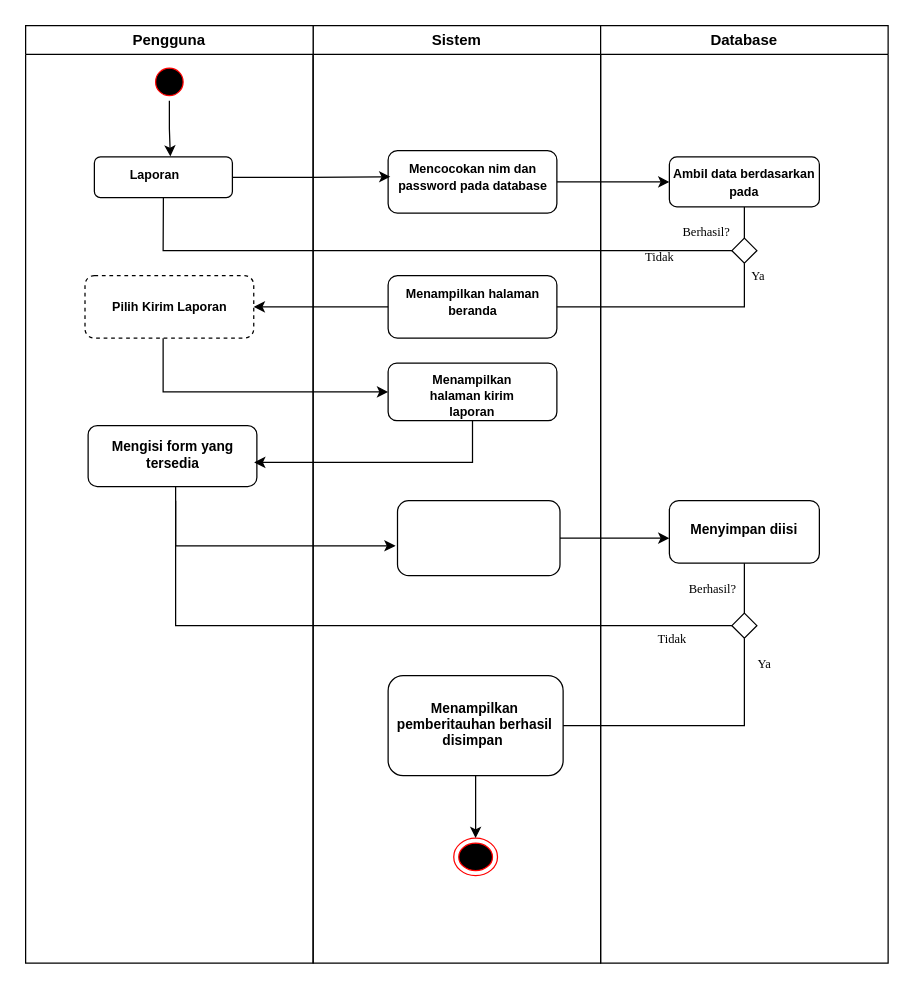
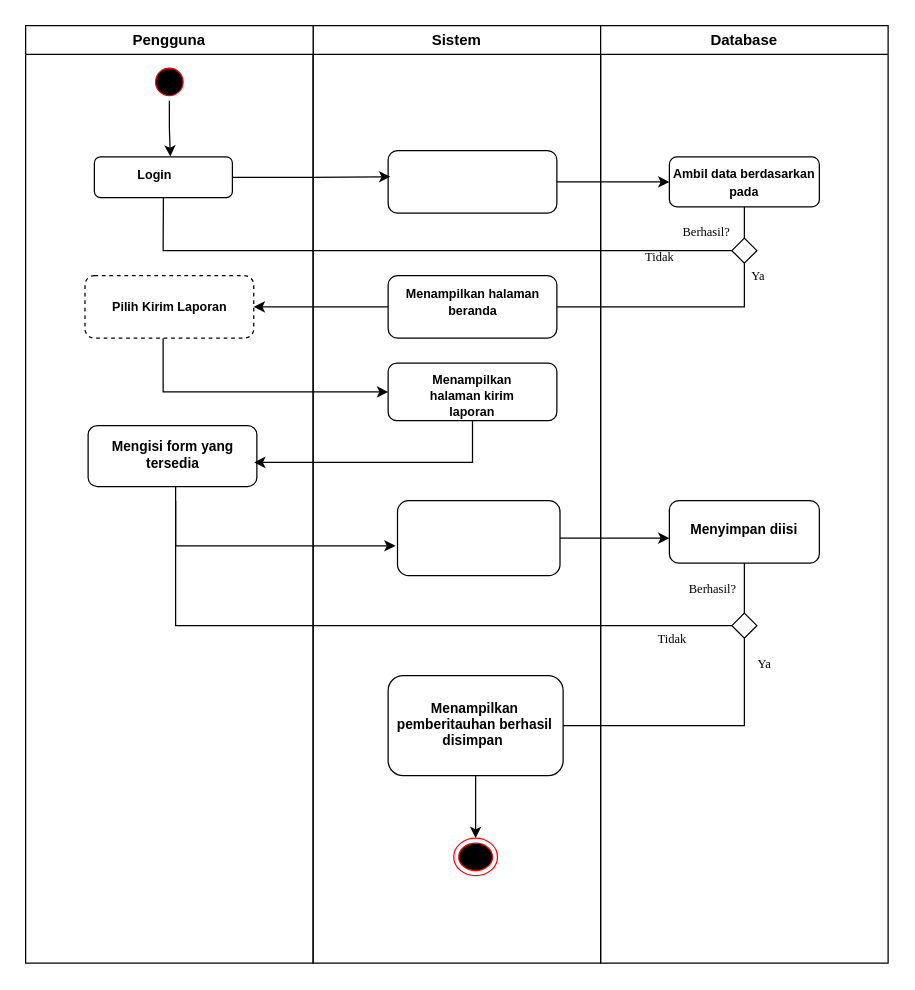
  <mxCell id="0" />
  <mxCell id="1" parent="0" />
  <mxCell id="2" value="Sistem" style="swimlane;whiteSpace=wrap;html=1;" vertex="1" parent="1"><mxGeometry x="250" y="20" width="230" height="750" as="geometry" /></mxCell>
  <mxCell id="3" value="" style="group" connectable="0" vertex="1" parent="2"><mxGeometry x="60" y="270" width="135" height="46" as="geometry" /></mxCell>
  <mxCell id="4" value="" style="rounded=1;whiteSpace=wrap;html=1;" vertex="1" parent="3"><mxGeometry width="135" height="46" as="geometry" /></mxCell>
  <mxCell id="5" value="&lt;font style=&quot;font-size: 10px;&quot;&gt;Menampilkan halaman kirim laporan&lt;/font&gt;" style="text;whiteSpace=wrap;html=1;fontStyle=1;align=center;fontSize=11;" vertex="1" parent="3"><mxGeometry x="16.25" width="102.5" height="40" as="geometry" /></mxCell>
  <mxCell id="6" value="" style="group" connectable="0" vertex="1" parent="2"><mxGeometry x="60" y="100" width="135" height="50" as="geometry" /></mxCell>
  <mxCell id="7" value="" style="rounded=1;whiteSpace=wrap;html=1;" vertex="1" parent="6"><mxGeometry width="135" height="50" as="geometry" /></mxCell>
- <mxCell id="8" value="&lt;font style=&quot;font-size: 10px;&quot;&gt;Mencocokan nim dan password pada database&lt;/font&gt;" style="text;whiteSpace=wrap;html=1;fontStyle=1;align=center;" vertex="1" parent="6"><mxGeometry x="6.55" width="121.9" height="50" as="geometry" /></mxCell>
  <mxCell id="9" value="" style="group" connectable="0" vertex="1" parent="2"><mxGeometry x="60" y="200" width="135" height="50" as="geometry" /></mxCell>
  <mxCell id="10" value="" style="rounded=1;whiteSpace=wrap;html=1;" vertex="1" parent="9"><mxGeometry width="135" height="50" as="geometry" /></mxCell>
  <mxCell id="11" value="&lt;span style=&quot;font-size: 10px;&quot;&gt;Menampilkan halaman beranda&lt;/span&gt;" style="text;whiteSpace=wrap;html=1;fontStyle=1;align=center;" vertex="1" parent="9"><mxGeometry x="6.55" width="121.9" height="50" as="geometry" /></mxCell>
  <mxCell id="12" value="" style="group" connectable="0" vertex="1" parent="2"><mxGeometry x="67.5" y="380" width="130" height="60" as="geometry" /></mxCell>
  <mxCell id="13" value="" style="rounded=1;whiteSpace=wrap;html=1;" vertex="1" parent="12"><mxGeometry width="130" height="60" as="geometry" /></mxCell>
  <mxCell id="14" value="Pengguna" style="swimlane;whiteSpace=wrap;html=1;" vertex="1" parent="2"><mxGeometry x="-230" width="230" height="750" as="geometry" /></mxCell>
  <mxCell id="15" value="" style="ellipse;html=1;shape=startState;fillColor=#000000;strokeColor=#ff0000;" vertex="1" parent="14"><mxGeometry x="100" y="30" width="30" height="30" as="geometry" /></mxCell>
  <mxCell id="16" value="" style="group" connectable="0" vertex="1" parent="14"><mxGeometry x="55" y="100" width="120" height="40" as="geometry" /></mxCell>
  <mxCell id="17" value="" style="rounded=1;whiteSpace=wrap;html=1;" vertex="1" parent="16"><mxGeometry y="5" width="110.42" height="32.5" as="geometry" /></mxCell>
- <mxCell id="18" value="&lt;font style=&quot;font-size: 10px;&quot;&gt;Laporan&lt;/font&gt;" style="text;whiteSpace=wrap;html=1;fontStyle=1;align=center;" vertex="1" parent="16"><mxGeometry x="7.19" y="5" width="82.81" height="15" as="geometry" /></mxCell>
+ <mxCell id="18" value="&lt;font style=&quot;font-size: 10px;&quot;&gt;Login&lt;/font&gt;" style="text;whiteSpace=wrap;html=1;fontStyle=1;align=center;" vertex="1" parent="16"><mxGeometry x="7.19" y="5" width="82.81" height="15" as="geometry" /></mxCell>
  <mxCell id="19" value="" style="group" connectable="0" vertex="1" parent="14"><mxGeometry x="55" y="340" width="120" height="60" as="geometry" /></mxCell>
  <mxCell id="20" value="&lt;b&gt;&lt;font style=&quot;font-size: 10px;&quot;&gt;Pilih Kirim Laporan&lt;/font&gt;&lt;/b&gt;" style="rounded=1;whiteSpace=wrap;html=1;dashed=1;" vertex="1" parent="14"><mxGeometry x="47.5" y="200" width="135" height="50" as="geometry" /></mxCell>
  <mxCell id="21" value="" style="group" connectable="0" vertex="1" parent="14"><mxGeometry x="50" y="320" width="135" height="53" as="geometry" /></mxCell>
  <mxCell id="22" value="" style="rounded=1;whiteSpace=wrap;html=1;" vertex="1" parent="21"><mxGeometry width="135" height="48.76" as="geometry" /></mxCell>
  <mxCell id="23" value="Mengisi form yang tersedia" style="text;whiteSpace=wrap;html=1;fontStyle=1;align=center;fontSize=11;" vertex="1" parent="21"><mxGeometry x="17.5" y="4.38" width="100" height="40" as="geometry" /></mxCell>
  <mxCell id="24" style="edgeStyle=orthogonalEdgeStyle;rounded=0;hachureGap=4;orthogonalLoop=1;jettySize=auto;html=1;entryX=0.647;entryY=-0.022;entryDx=0;entryDy=0;entryPerimeter=0;fontFamily=Architects Daughter;fontSource=https%3A%2F%2Ffonts.googleapis.com%2Fcss%3Ffamily%3DArchitects%2BDaughter;" edge="1" parent="14" source="15" target="18"><mxGeometry relative="1" as="geometry" /></mxCell>
  <mxCell id="25" style="edgeStyle=orthogonalEdgeStyle;rounded=0;hachureGap=4;orthogonalLoop=1;jettySize=auto;html=1;entryX=0.013;entryY=0.418;entryDx=0;entryDy=0;entryPerimeter=0;fontFamily=Architects Daughter;fontSource=https%3A%2F%2Ffonts.googleapis.com%2Fcss%3Ffamily%3DArchitects%2BDaughter;" edge="1" parent="2" source="17" target="7"><mxGeometry relative="1" as="geometry" /></mxCell>
  <mxCell id="26" style="edgeStyle=orthogonalEdgeStyle;rounded=0;hachureGap=4;orthogonalLoop=1;jettySize=auto;html=1;entryX=1;entryY=0.5;entryDx=0;entryDy=0;fontFamily=Architects Daughter;fontSource=https%3A%2F%2Ffonts.googleapis.com%2Fcss%3Ffamily%3DArchitects%2BDaughter;" edge="1" parent="2" source="10" target="20"><mxGeometry relative="1" as="geometry" /></mxCell>
  <mxCell id="27" style="edgeStyle=orthogonalEdgeStyle;rounded=0;hachureGap=4;orthogonalLoop=1;jettySize=auto;html=1;entryX=0;entryY=0.5;entryDx=0;entryDy=0;fontFamily=Architects Daughter;fontSource=https%3A%2F%2Ffonts.googleapis.com%2Fcss%3Ffamily%3DArchitects%2BDaughter;" edge="1" parent="2" source="20" target="4"><mxGeometry relative="1" as="geometry"><Array as="points"><mxPoint x="-120" y="293" /></Array></mxGeometry></mxCell>
  <mxCell id="28" style="edgeStyle=orthogonalEdgeStyle;rounded=0;hachureGap=4;orthogonalLoop=1;jettySize=auto;html=1;entryX=0.984;entryY=0.603;entryDx=0;entryDy=0;entryPerimeter=0;fontFamily=Architects Daughter;fontSource=https%3A%2F%2Ffonts.googleapis.com%2Fcss%3Ffamily%3DArchitects%2BDaughter;" edge="1" parent="2" source="4" target="22"><mxGeometry relative="1" as="geometry"><Array as="points"><mxPoint x="128" y="349" /></Array></mxGeometry></mxCell>
  <mxCell id="29" style="edgeStyle=orthogonalEdgeStyle;rounded=0;hachureGap=4;orthogonalLoop=1;jettySize=auto;html=1;entryX=-0.012;entryY=0.603;entryDx=0;entryDy=0;fontFamily=Architects Daughter;fontSource=https%3A%2F%2Ffonts.googleapis.com%2Fcss%3Ffamily%3DArchitects%2BDaughter;entryPerimeter=0;" edge="1" parent="2" source="22" target="13"><mxGeometry relative="1" as="geometry"><Array as="points"><mxPoint x="-110" y="416" /></Array></mxGeometry></mxCell>
  <mxCell id="30" value="" style="ellipse;html=1;shape=endState;fillColor=#000000;strokeColor=#ff0000;" vertex="1" parent="2"><mxGeometry x="112.5" y="650" width="35" height="30" as="geometry" /></mxCell>
  <mxCell id="31" value="Database" style="swimlane;whiteSpace=wrap;html=1;" vertex="1" parent="1"><mxGeometry x="480" y="20" width="230" height="750" as="geometry" /></mxCell>
  <mxCell id="32" value="" style="group" connectable="0" vertex="1" parent="31"><mxGeometry x="55" y="360" width="120" height="60" as="geometry" /></mxCell>
  <mxCell id="33" value="" style="group" connectable="0" vertex="1" parent="32"><mxGeometry y="20" width="120" height="50" as="geometry" /></mxCell>
  <mxCell id="34" value="" style="rounded=1;whiteSpace=wrap;html=1;" vertex="1" parent="33"><mxGeometry width="120" height="50" as="geometry" /></mxCell>
  <mxCell id="35" value="Menyimpan diisi" style="text;whiteSpace=wrap;html=1;fontStyle=1;align=center;fontSize=11;" vertex="1" parent="33"><mxGeometry y="10" width="120" height="40" as="geometry" /></mxCell>
  <mxCell id="36" value="" style="group" connectable="0" vertex="1" parent="31"><mxGeometry x="55" y="100" width="120" height="40" as="geometry" /></mxCell>
  <mxCell id="37" value="&lt;b&gt;&lt;font style=&quot;font-size: 10px;&quot;&gt;Ambil data berdasarkan pada&lt;/font&gt;&lt;/b&gt;" style="rounded=1;whiteSpace=wrap;html=1;" vertex="1" parent="36"><mxGeometry y="5" width="120" height="40" as="geometry" /></mxCell>
  <mxCell id="38" value="" style="rhombus;whiteSpace=wrap;html=1;hachureGap=4;fontFamily=Architects Daughter;fontSource=https%3A%2F%2Ffonts.googleapis.com%2Fcss%3Ffamily%3DArchitects%2BDaughter;" vertex="1" parent="31"><mxGeometry x="105" y="170" width="20" height="20" as="geometry" /></mxCell>
  <mxCell id="39" value="" style="endArrow=none;html=1;rounded=0;hachureGap=4;fontFamily=Architects Daughter;fontSource=https%3A%2F%2Ffonts.googleapis.com%2Fcss%3Ffamily%3DArchitects%2BDaughter;entryX=0.5;entryY=0;entryDx=0;entryDy=0;exitX=0.5;exitY=1;exitDx=0;exitDy=0;" edge="1" parent="31" source="37" target="38"><mxGeometry width="50" height="50" relative="1" as="geometry"><mxPoint x="-110" y="160" as="sourcePoint" /><mxPoint x="-110" y="190" as="targetPoint" /></mxGeometry></mxCell>
  <mxCell id="40" value="&lt;font style=&quot;font-size: 10px;&quot; face=&quot;Times New Roman&quot;&gt;Berhasil?&lt;/font&gt;" style="text;strokeColor=none;fillColor=none;align=left;verticalAlign=middle;spacingLeft=4;spacingRight=4;overflow=hidden;points=[[0,0.5],[1,0.5]];portConstraint=eastwest;rotatable=0;whiteSpace=wrap;html=1;fontFamily=Architects Daughter;fontSource=https%3A%2F%2Ffonts.googleapis.com%2Fcss%3Ffamily%3DArchitects%2BDaughter;" vertex="1" parent="31"><mxGeometry x="60" y="155" width="55" height="20" as="geometry" /></mxCell>
  <mxCell id="41" value="&lt;font style=&quot;font-size: 10px;&quot; face=&quot;Times New Roman&quot;&gt;Tidak&lt;/font&gt;" style="text;strokeColor=none;fillColor=none;align=left;verticalAlign=middle;spacingLeft=4;spacingRight=4;overflow=hidden;points=[[0,0.5],[1,0.5]];portConstraint=eastwest;rotatable=0;whiteSpace=wrap;html=1;fontFamily=Architects Daughter;fontSource=https%3A%2F%2Ffonts.googleapis.com%2Fcss%3Ffamily%3DArchitects%2BDaughter;" vertex="1" parent="31"><mxGeometry x="30" y="175" width="55" height="20" as="geometry" /></mxCell>
  <mxCell id="42" value="&lt;font style=&quot;font-size: 10px;&quot; face=&quot;Times New Roman&quot;&gt;Ya&lt;/font&gt;" style="text;strokeColor=none;fillColor=none;align=left;verticalAlign=middle;spacingLeft=4;spacingRight=4;overflow=hidden;points=[[0,0.5],[1,0.5]];portConstraint=eastwest;rotatable=0;whiteSpace=wrap;html=1;fontFamily=Architects Daughter;fontSource=https%3A%2F%2Ffonts.googleapis.com%2Fcss%3Ffamily%3DArchitects%2BDaughter;" vertex="1" parent="31"><mxGeometry x="115" y="190" width="55" height="20" as="geometry" /></mxCell>
  <mxCell id="43" value="" style="rhombus;whiteSpace=wrap;html=1;hachureGap=4;fontFamily=Architects Daughter;fontSource=https%3A%2F%2Ffonts.googleapis.com%2Fcss%3Ffamily%3DArchitects%2BDaughter;" vertex="1" parent="31"><mxGeometry x="105" y="470" width="20" height="20" as="geometry" /></mxCell>
  <mxCell id="44" value="" style="endArrow=none;html=1;rounded=0;hachureGap=4;fontFamily=Architects Daughter;fontSource=https%3A%2F%2Ffonts.googleapis.com%2Fcss%3Ffamily%3DArchitects%2BDaughter;entryX=0.5;entryY=1;entryDx=0;entryDy=0;exitX=0.5;exitY=0;exitDx=0;exitDy=0;" edge="1" parent="31" source="43" target="35"><mxGeometry width="50" height="50" relative="1" as="geometry"><mxPoint x="-70" y="380" as="sourcePoint" /><mxPoint x="-20" y="330" as="targetPoint" /></mxGeometry></mxCell>
  <mxCell id="45" value="&lt;font style=&quot;font-size: 10px;&quot; face=&quot;Times New Roman&quot;&gt;Tidak&lt;/font&gt;" style="text;strokeColor=none;fillColor=none;align=left;verticalAlign=middle;spacingLeft=4;spacingRight=4;overflow=hidden;points=[[0,0.5],[1,0.5]];portConstraint=eastwest;rotatable=0;whiteSpace=wrap;html=1;fontFamily=Architects Daughter;fontSource=https%3A%2F%2Ffonts.googleapis.com%2Fcss%3Ffamily%3DArchitects%2BDaughter;" vertex="1" parent="31"><mxGeometry x="40" y="480" width="55" height="20" as="geometry" /></mxCell>
  <mxCell id="46" value="&lt;font style=&quot;font-size: 10px;&quot; face=&quot;Times New Roman&quot;&gt;Ya&lt;/font&gt;" style="text;strokeColor=none;fillColor=none;align=left;verticalAlign=middle;spacingLeft=4;spacingRight=4;overflow=hidden;points=[[0,0.5],[1,0.5]];portConstraint=eastwest;rotatable=0;whiteSpace=wrap;html=1;fontFamily=Architects Daughter;fontSource=https%3A%2F%2Ffonts.googleapis.com%2Fcss%3Ffamily%3DArchitects%2BDaughter;" vertex="1" parent="31"><mxGeometry x="120" y="500" width="55" height="20" as="geometry" /></mxCell>
  <mxCell id="47" value="&lt;font style=&quot;font-size: 10px;&quot; face=&quot;Times New Roman&quot;&gt;Berhasil?&lt;/font&gt;" style="text;strokeColor=none;fillColor=none;align=left;verticalAlign=middle;spacingLeft=4;spacingRight=4;overflow=hidden;points=[[0,0.5],[1,0.5]];portConstraint=eastwest;rotatable=0;whiteSpace=wrap;html=1;fontFamily=Architects Daughter;fontSource=https%3A%2F%2Ffonts.googleapis.com%2Fcss%3Ffamily%3DArchitects%2BDaughter;" vertex="1" parent="31"><mxGeometry x="65" y="440" width="55" height="20" as="geometry" /></mxCell>
  <mxCell id="48" style="edgeStyle=orthogonalEdgeStyle;rounded=0;hachureGap=4;orthogonalLoop=1;jettySize=auto;html=1;entryX=0;entryY=0.5;entryDx=0;entryDy=0;fontFamily=Architects Daughter;fontSource=https%3A%2F%2Ffonts.googleapis.com%2Fcss%3Ffamily%3DArchitects%2BDaughter;" edge="1" parent="1" source="7" target="37"><mxGeometry relative="1" as="geometry" /></mxCell>
  <mxCell id="49" value="" style="endArrow=none;html=1;rounded=0;hachureGap=4;fontFamily=Architects Daughter;fontSource=https%3A%2F%2Ffonts.googleapis.com%2Fcss%3Ffamily%3DArchitects%2BDaughter;entryX=0;entryY=0.5;entryDx=0;entryDy=0;exitX=0.5;exitY=1;exitDx=0;exitDy=0;" edge="1" parent="1" source="17" target="38"><mxGeometry width="50" height="50" relative="1" as="geometry"><mxPoint x="590" y="170" as="sourcePoint" /><mxPoint x="590" y="205" as="targetPoint" /><Array as="points"><mxPoint x="130" y="200" /></Array></mxGeometry></mxCell>
  <mxCell id="50" value="" style="endArrow=none;html=1;rounded=0;hachureGap=4;fontFamily=Architects Daughter;fontSource=https%3A%2F%2Ffonts.googleapis.com%2Fcss%3Ffamily%3DArchitects%2BDaughter;entryX=0.5;entryY=1;entryDx=0;entryDy=0;exitX=1;exitY=0.5;exitDx=0;exitDy=0;" edge="1" parent="1" source="10" target="38"><mxGeometry width="50" height="50" relative="1" as="geometry"><mxPoint x="590" y="160" as="sourcePoint" /><mxPoint x="590" y="185" as="targetPoint" /><Array as="points"><mxPoint x="595" y="245" /></Array></mxGeometry></mxCell>
  <mxCell id="51" style="edgeStyle=orthogonalEdgeStyle;rounded=0;hachureGap=4;orthogonalLoop=1;jettySize=auto;html=1;entryX=0;entryY=0.5;entryDx=0;entryDy=0;fontFamily=Architects Daughter;fontSource=https%3A%2F%2Ffonts.googleapis.com%2Fcss%3Ffamily%3DArchitects%2BDaughter;" edge="1" parent="1" source="13" target="35"><mxGeometry relative="1" as="geometry" /></mxCell>
  <mxCell id="52" value="" style="group" connectable="0" vertex="1" parent="1"><mxGeometry x="310" y="540" width="140" height="80" as="geometry" /></mxCell>
  <mxCell id="53" value="" style="rounded=1;whiteSpace=wrap;html=1;" vertex="1" parent="52"><mxGeometry width="140" height="80" as="geometry" /></mxCell>
  <mxCell id="54" value="Menampilkan pemberitauhan berhasil disimpan&amp;nbsp;" style="text;whiteSpace=wrap;html=1;fontStyle=1;align=center;fontSize=11;" vertex="1" parent="52"><mxGeometry x="5.385" y="13.333" width="129.231" height="47.107" as="geometry" /></mxCell>
  <mxCell id="55" value="" style="endArrow=none;html=1;rounded=0;hachureGap=4;fontFamily=Architects Daughter;fontSource=https%3A%2F%2Ffonts.googleapis.com%2Fcss%3Ffamily%3DArchitects%2BDaughter;exitX=0;exitY=0.5;exitDx=0;exitDy=0;" edge="1" parent="1" source="43"><mxGeometry width="50" height="50" relative="1" as="geometry"><mxPoint x="590" y="500" as="sourcePoint" /><mxPoint x="140" y="400" as="targetPoint" /><Array as="points"><mxPoint x="140" y="500" /></Array></mxGeometry></mxCell>
  <mxCell id="56" value="" style="endArrow=none;html=1;rounded=0;hachureGap=4;fontFamily=Architects Daughter;fontSource=https%3A%2F%2Ffonts.googleapis.com%2Fcss%3Ffamily%3DArchitects%2BDaughter;entryX=1;entryY=0.5;entryDx=0;entryDy=0;exitX=0.5;exitY=1;exitDx=0;exitDy=0;" edge="1" parent="1" source="43" target="53"><mxGeometry width="50" height="50" relative="1" as="geometry"><mxPoint x="590" y="500" as="sourcePoint" /><mxPoint x="590" y="460" as="targetPoint" /><Array as="points"><mxPoint x="595" y="580" /></Array></mxGeometry></mxCell>
  <mxCell id="57" style="edgeStyle=orthogonalEdgeStyle;rounded=0;hachureGap=4;orthogonalLoop=1;jettySize=auto;html=1;entryX=0.5;entryY=0;entryDx=0;entryDy=0;fontFamily=Architects Daughter;fontSource=https%3A%2F%2Ffonts.googleapis.com%2Fcss%3Ffamily%3DArchitects%2BDaughter;" edge="1" parent="1" source="53" target="30"><mxGeometry relative="1" as="geometry" /></mxCell>
